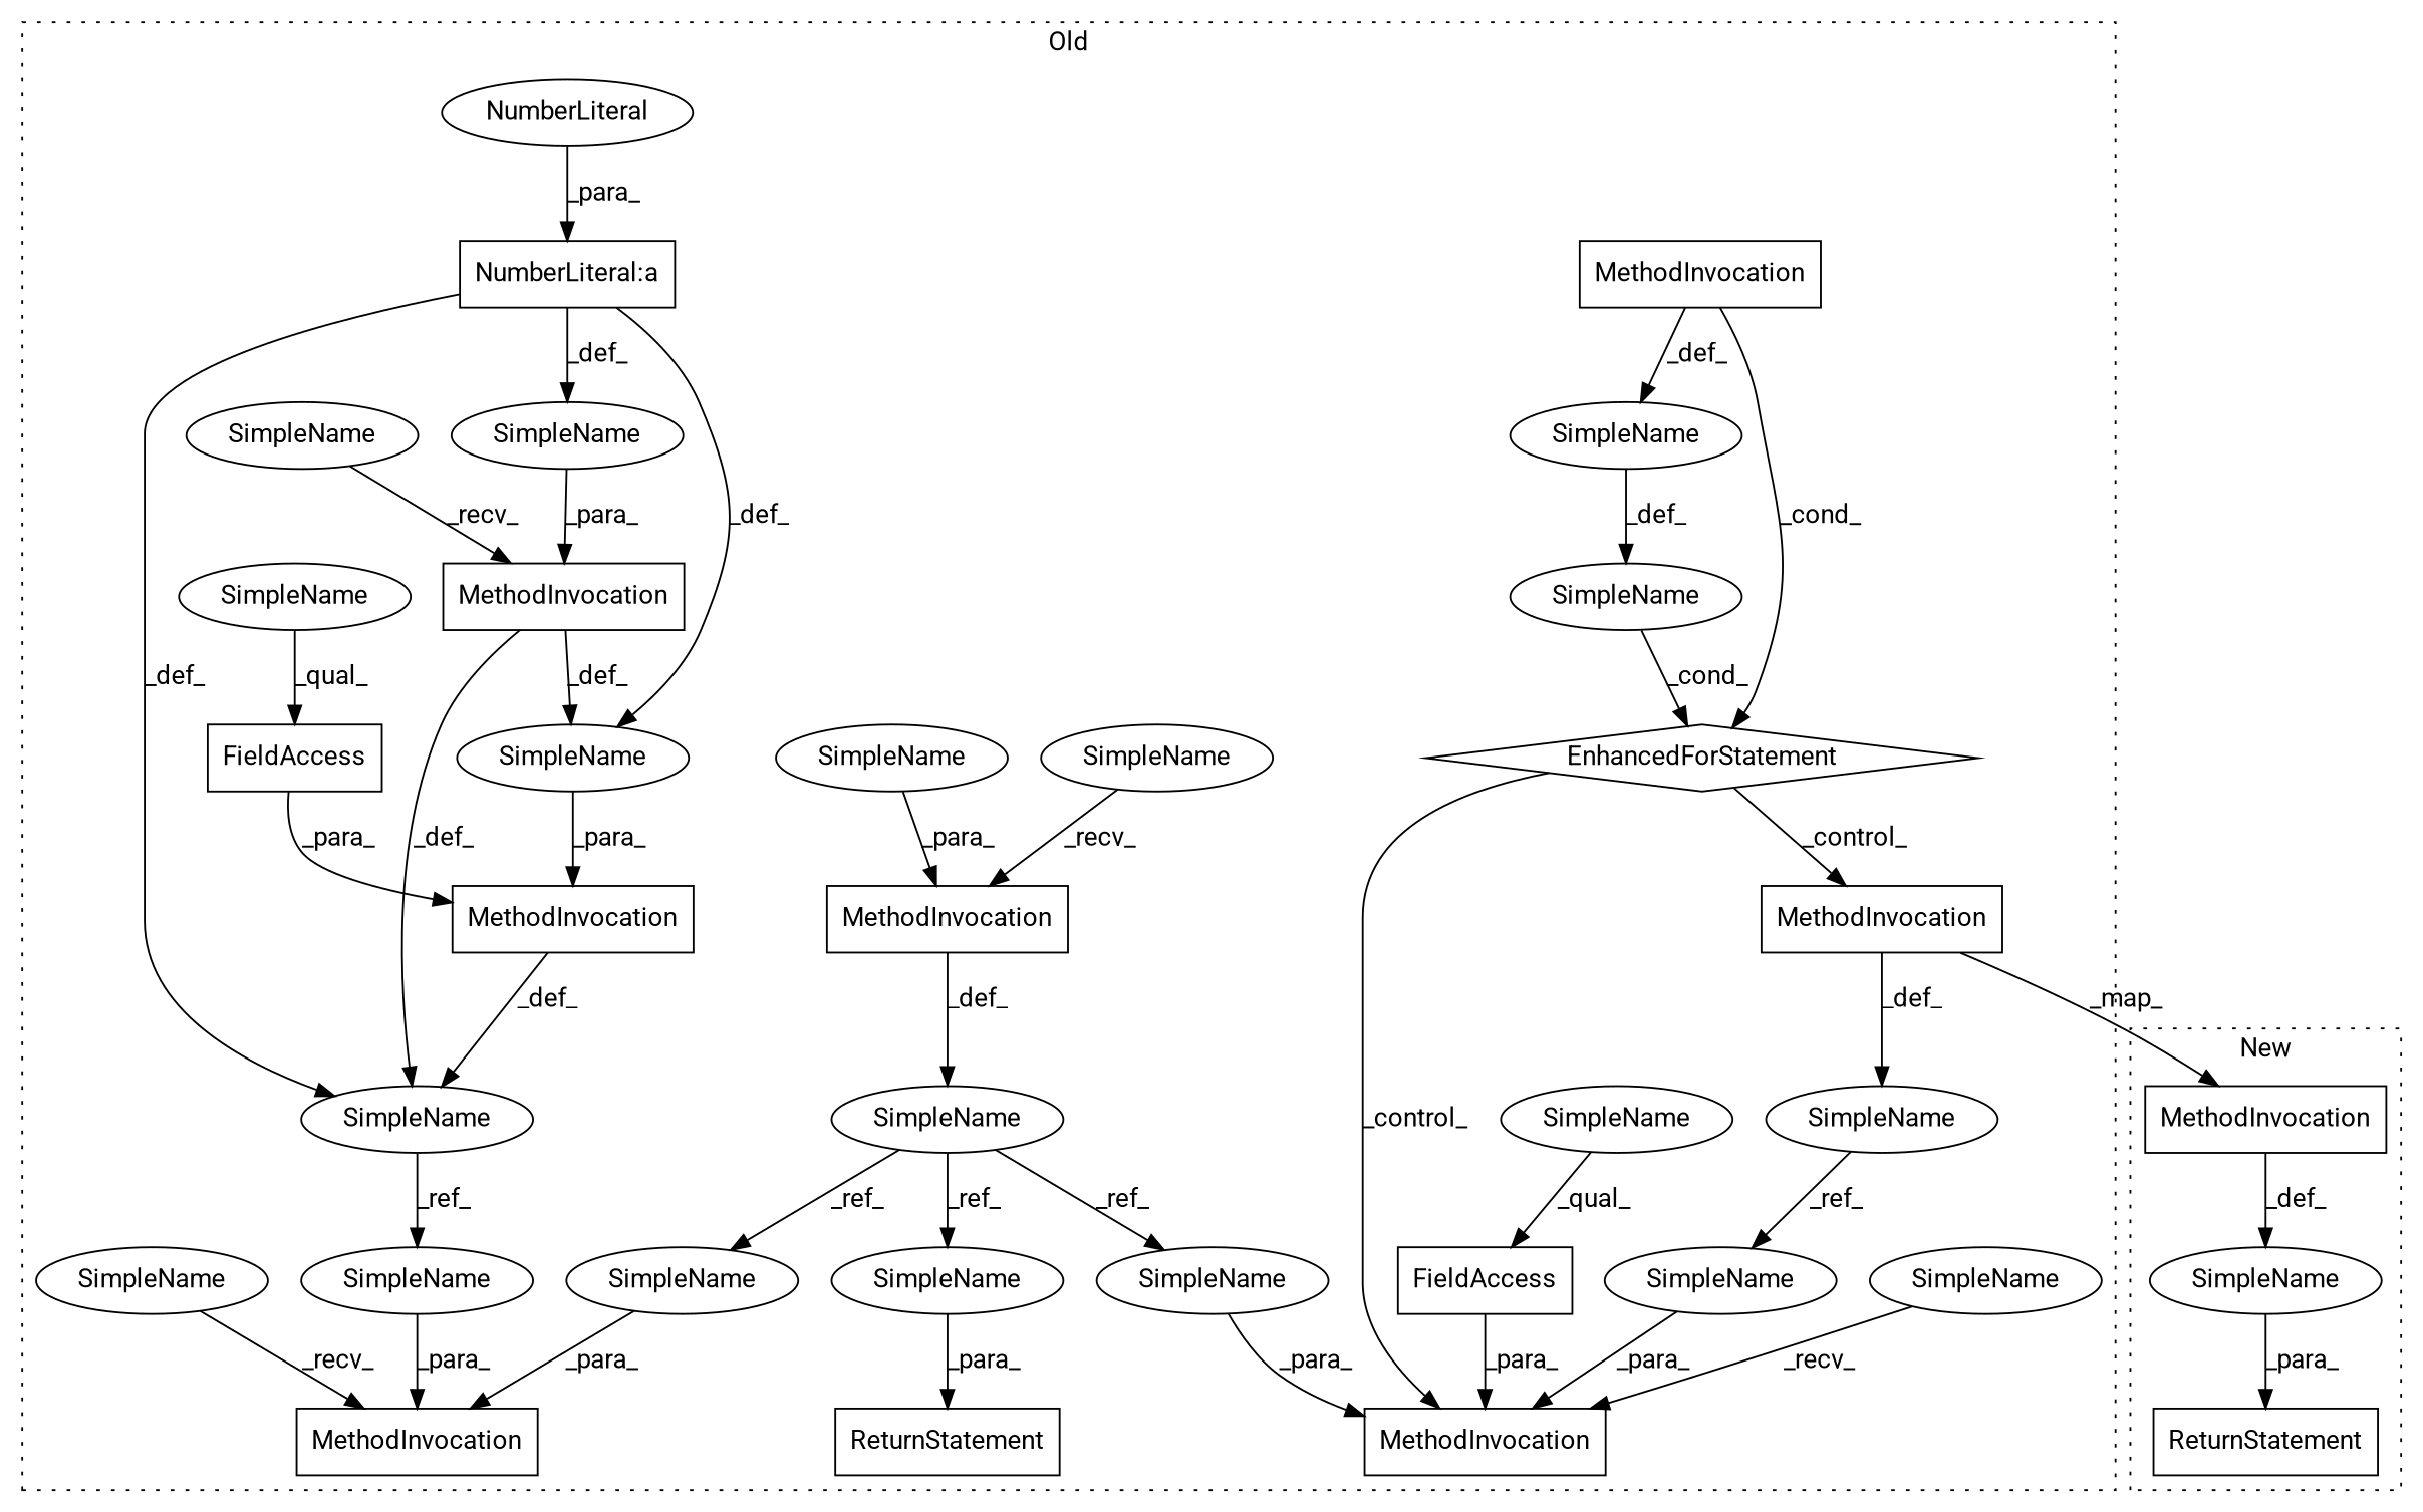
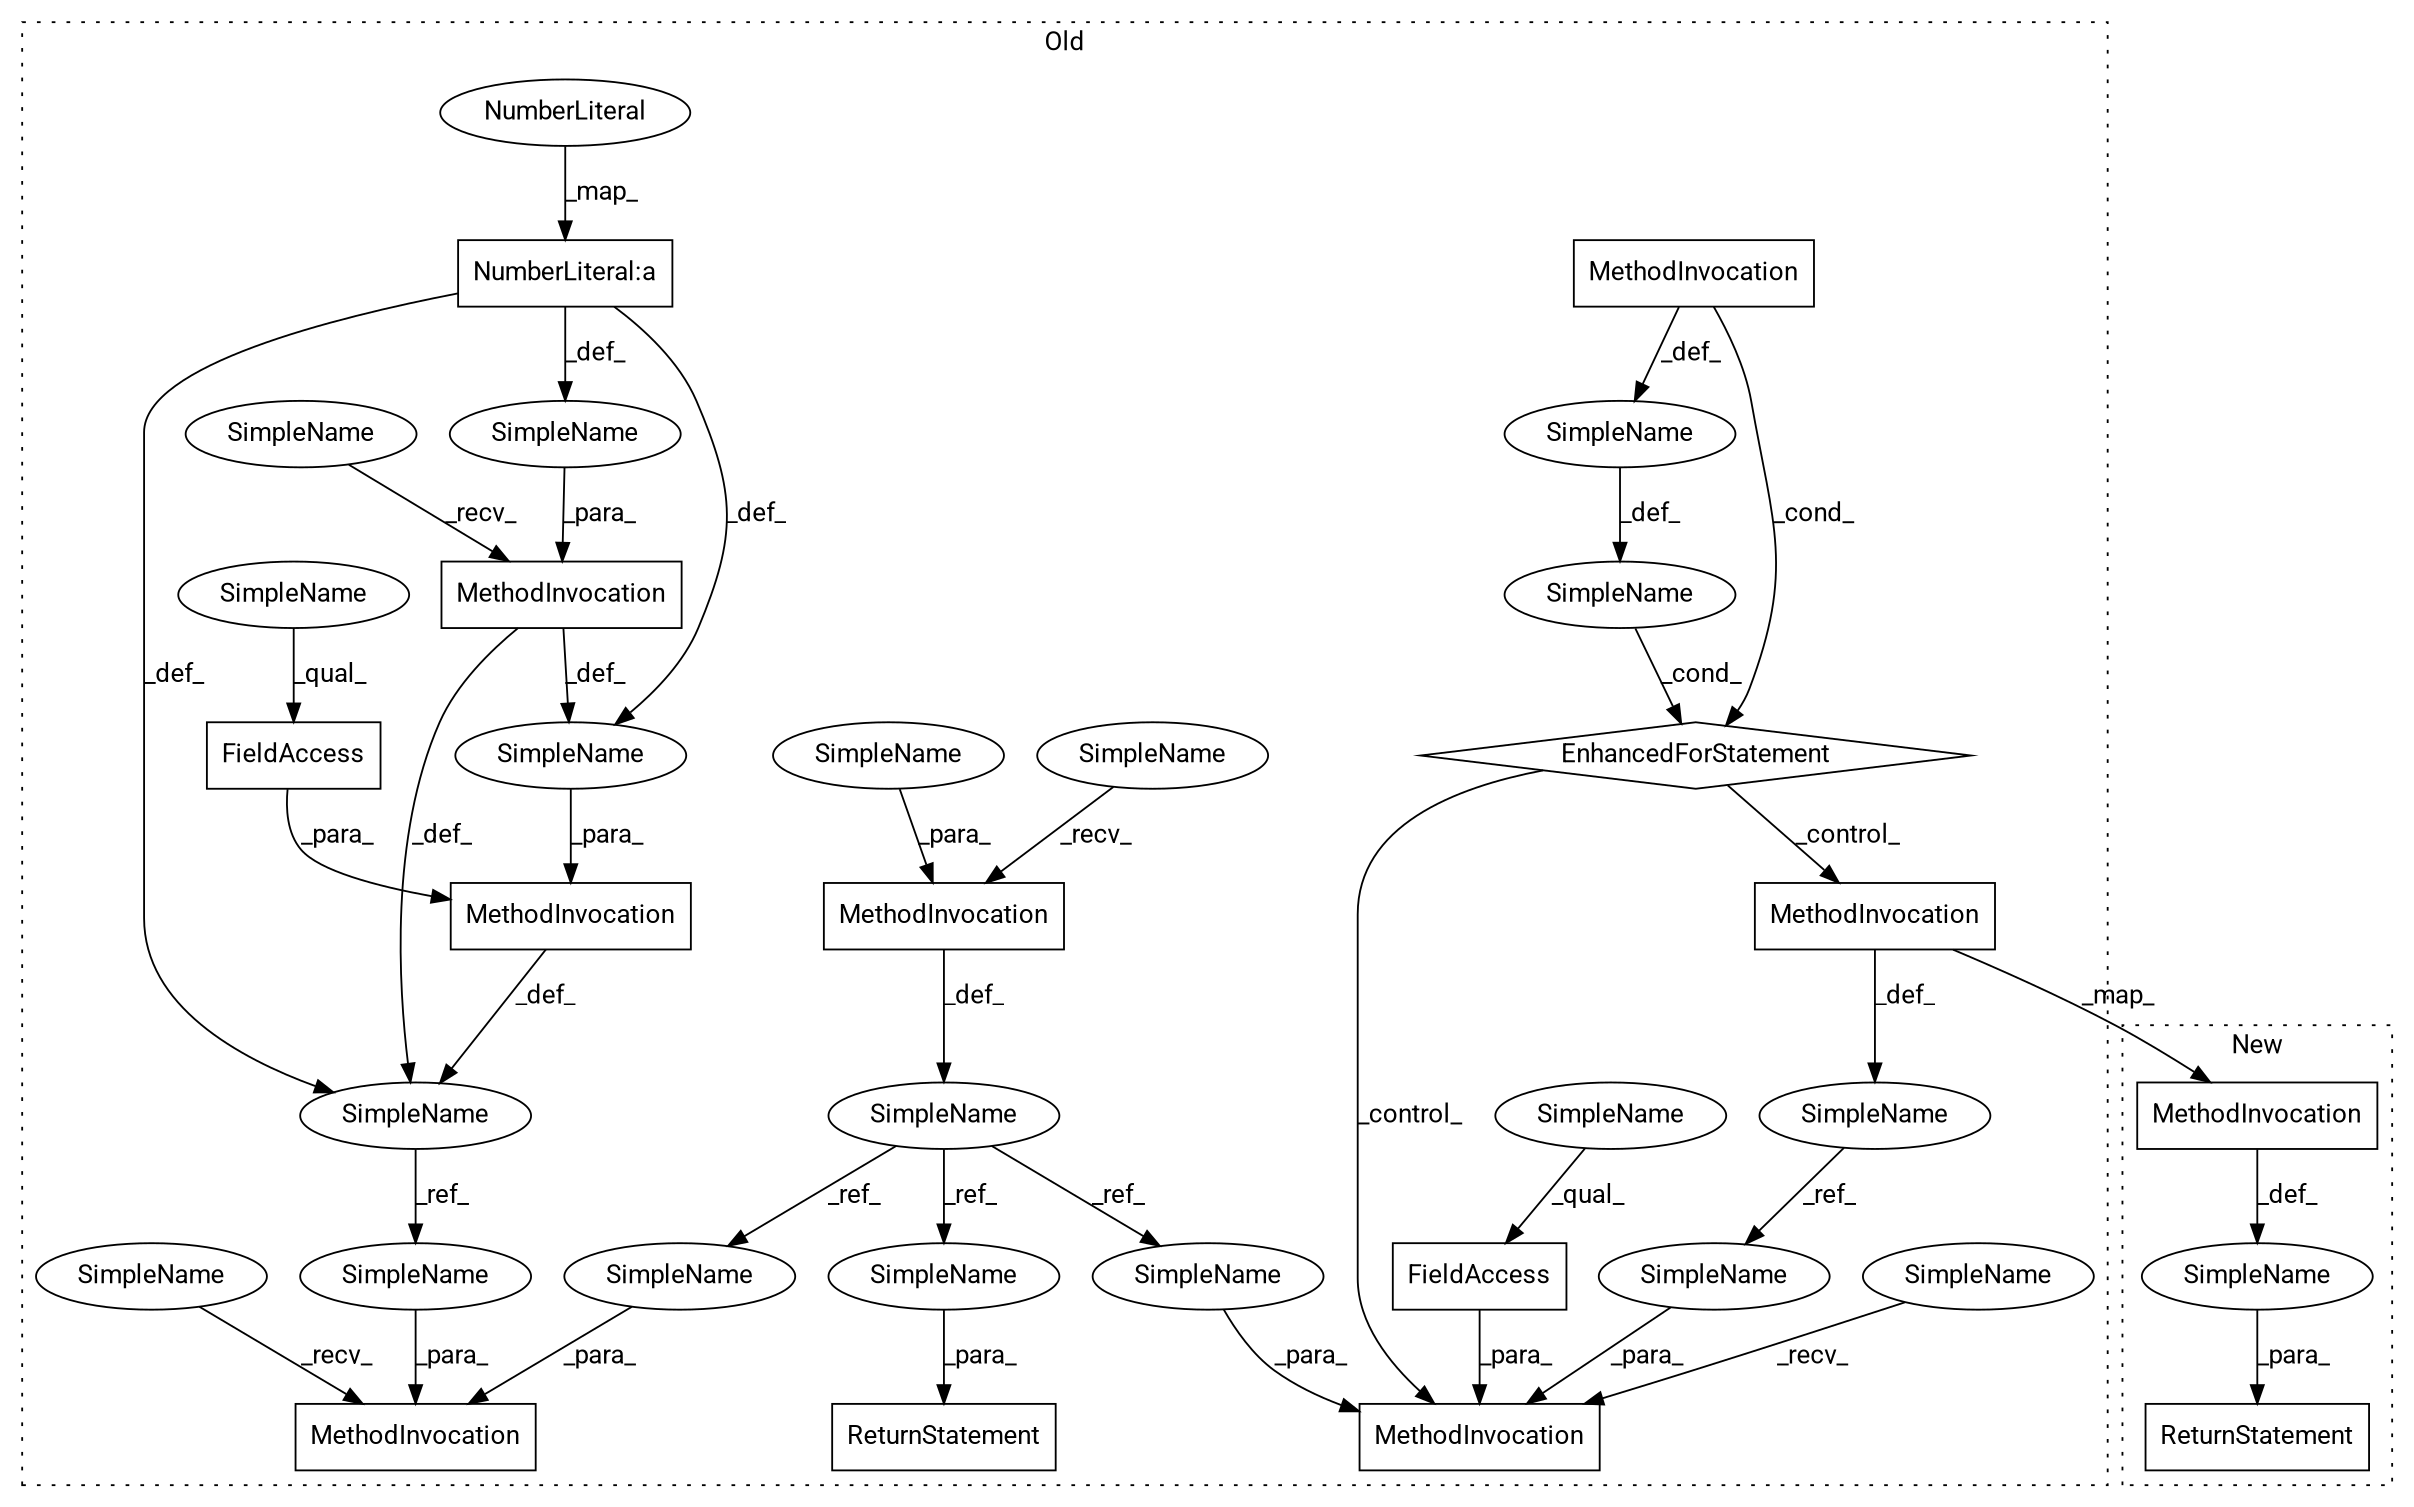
  digraph {
    fontname=Roboto
    node [a=42 fontname=Roboto l=8 shape=ellipse]
    edge [fontname=Roboto]
    n1 [a=22 l=14 label=FieldAccess s=14261 shape=box]
    n2 [a=22 l=13 label=FieldAccess s=14203 shape=box]
    n3 [a=32 l="24,1" label=MethodInvocation s="14140,14167" shape=box]
    n4 [a=32 l="6,1" label=MethodInvocation s="14002,14013" shape=box]
    n5 [a=32 l="12,1" label=MethodInvocation s="14329,14355" shape=box]
    n6 [a=32 l="13,1" label=MethodInvocation s="14190,14234" shape=box]
    n7 [a=32 l="8,1" label=MethodInvocation s="14253,14308" shape=box]
    n8 [a=32 l="13,1" label=MethodInvocation s="14285,14307" shape=box]
    n9 [a=32 l="10,1" label=MethodInvocation s="13920,13934" shape=box]
    n10 [a=34 l=1 label=NumberLiteral s=14298]
    n11 [a=41 l=7 label=ReturnStatement s=14362 shape=box]
    n12 [label=SimpleName s=13897]
    n13 [label=SimpleName l=""]
    n14 [label=SimpleName s=14261]
    n15 [label=SimpleName l=""]
    n16 [l=1 label=SimpleName s=13998]
    n17 [l=5 label=SimpleName s=14247]
    n18 [label=SimpleName s=14126]
    n19 [label=SimpleName s=14217]
    n20 [label=SimpleName s=14226]
    n21 [l=13 label=SimpleName s=13906]
    n22 [label=SimpleName s=14203]
    n23 [label=SimpleName s=14369]
    n24 [label=SimpleName s=14347]
    n25 [l=13 label=SimpleName s=14315]
    n26 [label=SimpleName l=""]
    n27 [l=4 label=SimpleName s=13930]
    n28 [l=5 label=SimpleName s=14341]
    n29 [l=13 label=SimpleName s=14176]
    n30 [label=SimpleName s=14276]
    n31 [a=70 l="53,2" label=EnhancedForStatement s="13941,14014" shape=diamond]
    n32 [a=27 l=3 label="NumberLiteral:a" s=14299 shape=box]
    n33 [a=32 l="24,1" label=MethodInvocation s="13804,13831" shape=box]
    n34 [a=41 l=7 label=ReturnStatement s=13792 shape=box]
    n35 [label=SimpleName l=""]
    subgraph cluster_1 {
      label=Old
      style=dotted
      n1
      n2
      n3
      n4
      n5
      n6
      n7
      n8
      n9
      n10
      n11
      n12
      n13
      n14
      n15
      n16
      n17
      n18
      n19
      n20
      n21
      n22
      n23
      n24
      n25
      n26
      n27
      n28
      n29
      n30
      n31
      n32
    }
    subgraph cluster_2 {
      label=New
      style=dotted
      n33
      n34
      n35
    }
    n1 -> n7 [label=_para_]
    n2 -> n6 [label=_para_]
    n3 -> n18 [label=_def_]
    n3 -> n33 [label=_map_]
    n4 -> n15 [label=_def_]
    n4 -> n31 [label=_cond_]
    n7 -> n17 [label=_def_]
    n8 -> n13 [label=_def_]
    n8 -> n17 [label=_def_]
    n9 -> n12 [label=_def_]
-   n10 -> n32 [label=_para_]
+   n10 -> n32 [label=_map_]
    n12 -> n20 [label=_ref_]
    n12 -> n23 [label=_ref_]
    n12 -> n24 [label=_ref_]
    n13 -> n7 [label=_para_]
    n14 -> n1 [label=_qual_]
    n15 -> n16 [label=_def_]
    n16 -> n31 [label=_cond_]
    n17 -> n28 [label=_ref_]
    n18 -> n19 [label=_ref_]
    n19 -> n6 [label=_para_]
    n20 -> n6 [label=_para_]
    n21 -> n9 [label=_recv_]
    n22 -> n2 [label=_qual_]
    n23 -> n11 [label=_para_]
    n24 -> n5 [label=_para_]
    n25 -> n5 [label=_recv_]
    n26 -> n8 [label=_para_]
    n27 -> n9 [label=_para_]
    n28 -> n5 [label=_para_]
    n29 -> n6 [label=_recv_]
    n30 -> n8 [label=_recv_]
    n31 -> n3 [label=_control_]
    n31 -> n6 [label=_control_]
    n32 -> n13 [label=_def_]
    n32 -> n17 [label=_def_]
    n32 -> n26 [label=_def_]
    n33 -> n35 [label=_def_]
    n35 -> n34 [label=_para_]
  }
